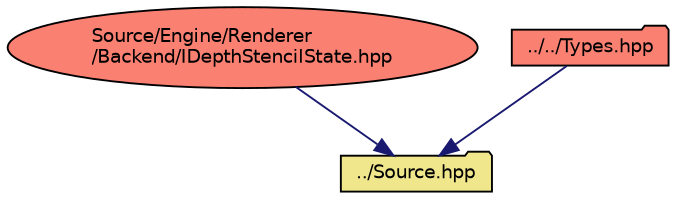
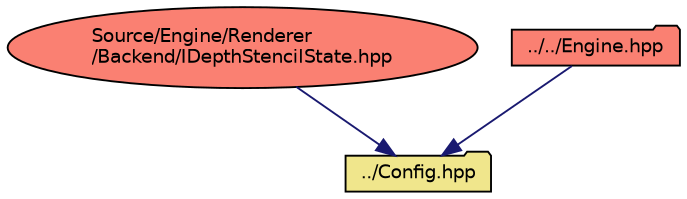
  digraph {
    node [color=black fillcolor=salmon fontname=Helvetica fontsize=10 shape=folder style=filled]
    edge [color=midnightblue fontname=Helvetica fontsize=10 labelfontname=Helvetica labelfontsize=10 style=solid]
    n1 [fontcolor=black height=0.2 label="Source/Engine/Renderer\l/Backend/IDepthStencilState.hpp" shape=ellipse width=0.4]
-   n2 [fillcolor=khaki height=0.2 label="../Source.hpp" width=0.4]
-   n3 [height=0.2 label="../../Types.hpp" width=0.4]
+   n2 [fillcolor=khaki height=0.2 label="../Config.hpp" width=0.4]
+   n3 [height=0.2 label="../../Engine.hpp" width=0.4]
    n1 -> n2
    n3 -> n2
  }
